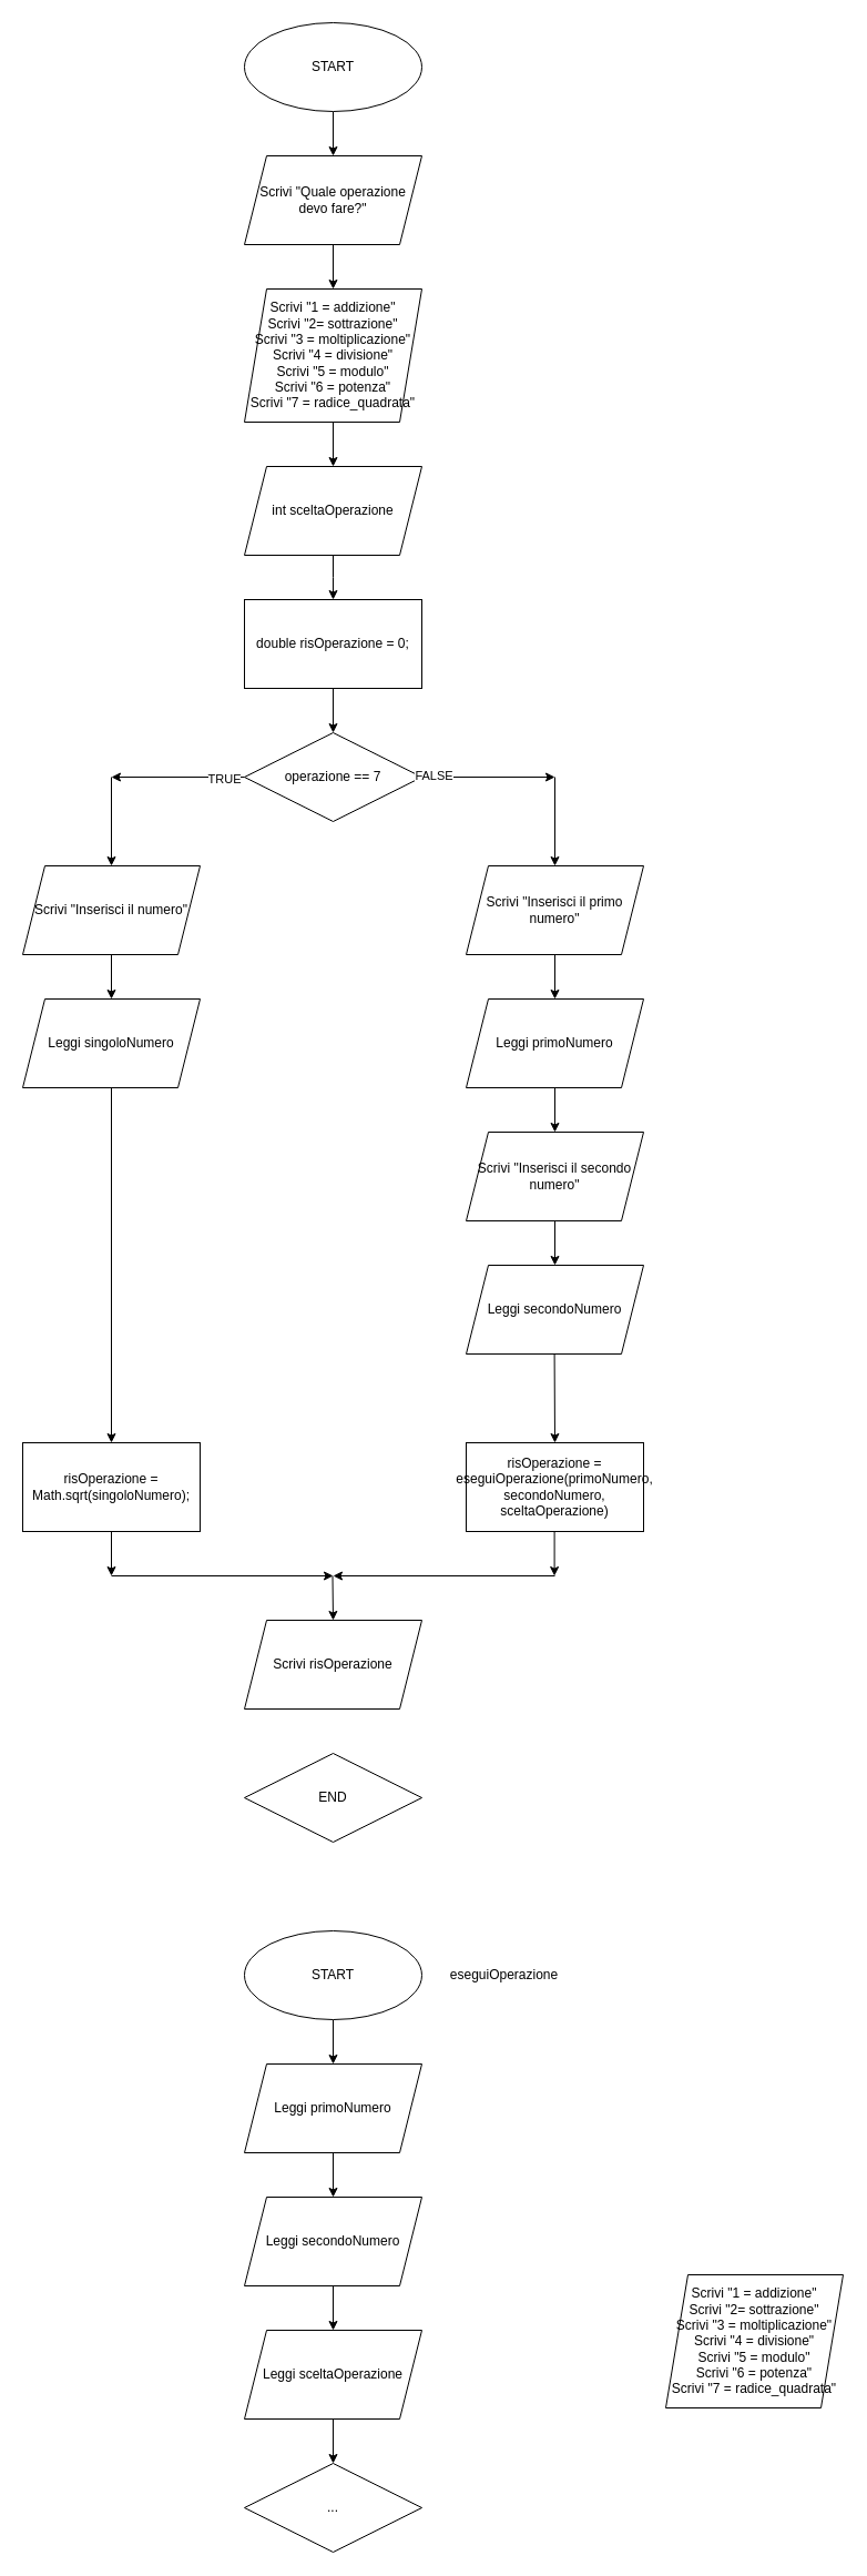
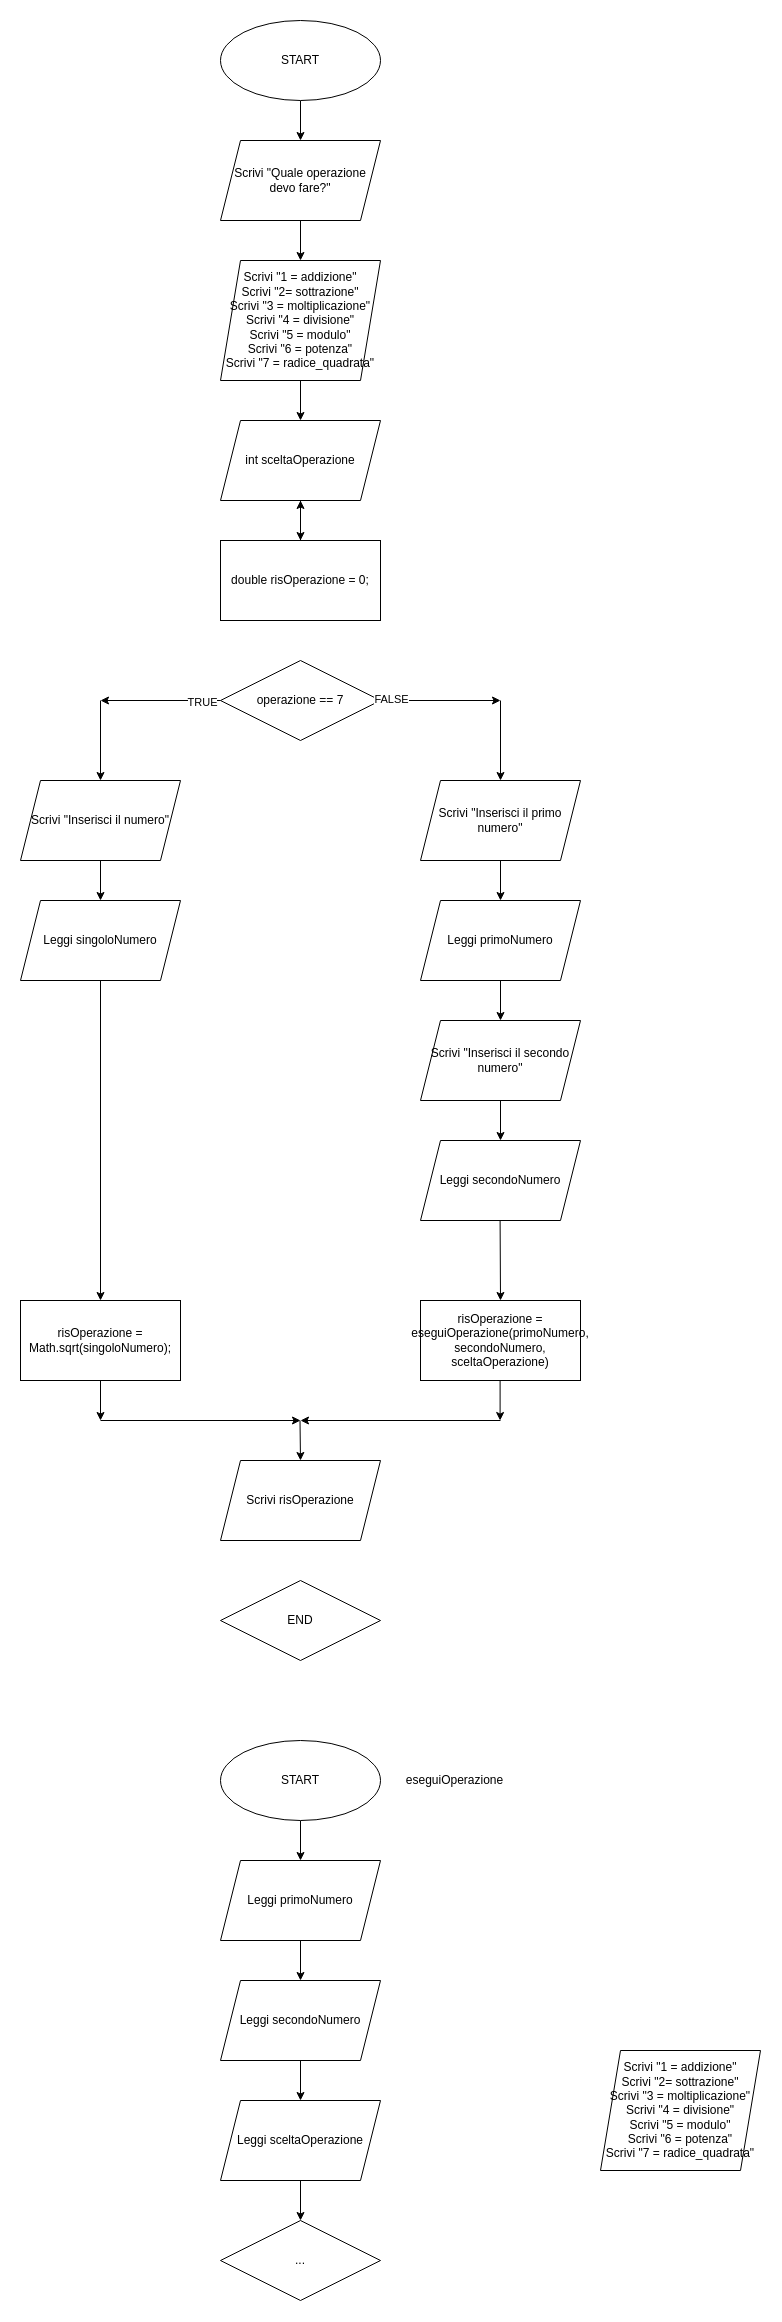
  <mxCell id="0" />
  <mxCell id="1" parent="0" />
  <mxCell id="2" value="" style="edgeStyle=orthogonalEdgeStyle;rounded=0;orthogonalLoop=1;jettySize=auto;html=1;" edge="1" parent="1" source="3" target="5"><mxGeometry relative="1" as="geometry" /></mxCell>
  <mxCell id="3" value="START" style="ellipse;whiteSpace=wrap;html=1;" vertex="1" parent="1"><mxGeometry x="220" y="20" width="160" height="80" as="geometry" /></mxCell>
  <mxCell id="4" value="" style="edgeStyle=orthogonalEdgeStyle;rounded=0;orthogonalLoop=1;jettySize=auto;html=1;" edge="1" parent="1" source="5" target="7"><mxGeometry relative="1" as="geometry" /></mxCell>
  <mxCell id="5" value="Scrivi &quot;Quale operazione devo fare?&quot;" style="shape=parallelogram;perimeter=parallelogramPerimeter;whiteSpace=wrap;html=1;fixedSize=1;" vertex="1" parent="1"><mxGeometry x="220" y="140" width="160" height="80" as="geometry" /></mxCell>
  <mxCell id="6" value="" style="edgeStyle=orthogonalEdgeStyle;rounded=0;orthogonalLoop=1;jettySize=auto;html=1;" edge="1" parent="1" source="7" target="10"><mxGeometry relative="1" as="geometry" /></mxCell>
  <mxCell id="7" value="Scrivi &quot;1 = addizione&quot;&lt;br&gt;Scrivi &quot;2= sottrazione&quot;&lt;br&gt;Scrivi &quot;3 = moltiplicazione&quot;&lt;br&gt;Scrivi &quot;4 = divisione&quot;&lt;br&gt;Scrivi &quot;5 = modulo&quot;&lt;br&gt;Scrivi &quot;6 = potenza&quot;&lt;br&gt;Scrivi &quot;7 = radice_quadrata&quot;" style="shape=parallelogram;perimeter=parallelogramPerimeter;whiteSpace=wrap;html=1;fixedSize=1;" vertex="1" parent="1"><mxGeometry x="220" y="260" width="160" height="120" as="geometry" /></mxCell>
  <mxCell id="8" value="operazione == 7" style="rhombus;whiteSpace=wrap;html=1;" vertex="1" parent="1"><mxGeometry x="220" y="660" width="160" height="80" as="geometry" /></mxCell>
  <mxCell id="9" value="" style="edgeStyle=orthogonalEdgeStyle;rounded=0;orthogonalLoop=1;jettySize=auto;html=1;" edge="1" parent="1" source="10"><mxGeometry relative="1" as="geometry"><mxPoint x="300" y="540" as="targetPoint" /></mxGeometry></mxCell>
  <mxCell id="10" value="int sceltaOperazione" style="shape=parallelogram;perimeter=parallelogramPerimeter;whiteSpace=wrap;html=1;fixedSize=1;" vertex="1" parent="1"><mxGeometry x="220" y="420" width="160" height="80" as="geometry" /></mxCell>
  <mxCell id="11" value="" style="endArrow=classic;html=1;rounded=0;exitX=1;exitY=0.5;exitDx=0;exitDy=0;" edge="1" parent="1" source="8"><mxGeometry width="50" height="50" relative="1" as="geometry"><mxPoint x="370" y="690" as="sourcePoint" /><mxPoint x="500" y="700" as="targetPoint" /></mxGeometry></mxCell>
  <mxCell id="12" value="FALSE" style="edgeLabel;html=1;align=center;verticalAlign=middle;resizable=0;points=[];" vertex="1" connectable="0" parent="11"><mxGeometry x="-0.836" y="2" relative="1" as="geometry"><mxPoint as="offset" /></mxGeometry></mxCell>
  <mxCell id="13" value="" style="endArrow=classic;html=1;rounded=0;exitX=0;exitY=0.5;exitDx=0;exitDy=0;" edge="1" parent="1" source="8"><mxGeometry width="50" height="50" relative="1" as="geometry"><mxPoint x="390" y="710" as="sourcePoint" /><mxPoint x="100" y="700" as="targetPoint" /></mxGeometry></mxCell>
  <mxCell id="14" value="TRUE" style="edgeLabel;html=1;align=center;verticalAlign=middle;resizable=0;points=[];" vertex="1" connectable="0" parent="13"><mxGeometry x="-0.688" y="1" relative="1" as="geometry"><mxPoint as="offset" /></mxGeometry></mxCell>
  <mxCell id="15" value="" style="endArrow=classic;html=1;rounded=0;" edge="1" parent="1"><mxGeometry width="50" height="50" relative="1" as="geometry"><mxPoint x="500" y="700" as="sourcePoint" /><mxPoint x="500" y="780" as="targetPoint" /></mxGeometry></mxCell>
  <mxCell id="16" value="" style="endArrow=classic;html=1;rounded=0;" edge="1" parent="1"><mxGeometry width="50" height="50" relative="1" as="geometry"><mxPoint x="100" y="700" as="sourcePoint" /><mxPoint x="100" y="780" as="targetPoint" /></mxGeometry></mxCell>
  <mxCell id="17" value="" style="edgeStyle=orthogonalEdgeStyle;rounded=0;orthogonalLoop=1;jettySize=auto;html=1;" edge="1" parent="1" source="18" target="19"><mxGeometry relative="1" as="geometry" /></mxCell>
  <mxCell id="18" value="Scrivi &quot;Inserisci il numero&quot;" style="shape=parallelogram;perimeter=parallelogramPerimeter;whiteSpace=wrap;html=1;fixedSize=1;" vertex="1" parent="1"><mxGeometry x="20" y="780" width="160" height="80" as="geometry" /></mxCell>
  <mxCell id="19" value="Leggi singoloNumero" style="shape=parallelogram;perimeter=parallelogramPerimeter;whiteSpace=wrap;html=1;fixedSize=1;" vertex="1" parent="1"><mxGeometry x="20" y="900" width="160" height="80" as="geometry" /></mxCell>
  <mxCell id="20" value="" style="edgeStyle=orthogonalEdgeStyle;rounded=0;orthogonalLoop=1;jettySize=auto;html=1;" edge="1" parent="1" source="21" target="23"><mxGeometry relative="1" as="geometry" /></mxCell>
  <mxCell id="21" value="Scrivi &quot;Inserisci il primo numero&quot;" style="shape=parallelogram;perimeter=parallelogramPerimeter;whiteSpace=wrap;html=1;fixedSize=1;" vertex="1" parent="1"><mxGeometry x="420" y="780" width="160" height="80" as="geometry" /></mxCell>
  <mxCell id="22" value="" style="edgeStyle=orthogonalEdgeStyle;rounded=0;orthogonalLoop=1;jettySize=auto;html=1;" edge="1" parent="1" source="23" target="25"><mxGeometry relative="1" as="geometry" /></mxCell>
  <mxCell id="23" value="Leggi primoNumero" style="shape=parallelogram;perimeter=parallelogramPerimeter;whiteSpace=wrap;html=1;fixedSize=1;" vertex="1" parent="1"><mxGeometry x="420" y="900" width="160" height="80" as="geometry" /></mxCell>
  <mxCell id="24" value="" style="edgeStyle=orthogonalEdgeStyle;rounded=0;orthogonalLoop=1;jettySize=auto;html=1;" edge="1" parent="1" source="25" target="26"><mxGeometry relative="1" as="geometry" /></mxCell>
  <mxCell id="25" value="Scrivi &quot;Inserisci il secondo numero&quot;" style="shape=parallelogram;perimeter=parallelogramPerimeter;whiteSpace=wrap;html=1;fixedSize=1;" vertex="1" parent="1"><mxGeometry x="420" y="1020" width="160" height="80" as="geometry" /></mxCell>
  <mxCell id="26" value="Leggi secondoNumero" style="shape=parallelogram;perimeter=parallelogramPerimeter;whiteSpace=wrap;html=1;fixedSize=1;" vertex="1" parent="1"><mxGeometry x="420" y="1140" width="160" height="80" as="geometry" /></mxCell>
  <mxCell id="27" value="" style="endArrow=classic;html=1;rounded=0;" edge="1" parent="1"><mxGeometry width="50" height="50" relative="1" as="geometry"><mxPoint x="100" y="980" as="sourcePoint" /><mxPoint x="100" y="1300" as="targetPoint" /></mxGeometry></mxCell>
  <mxCell id="28" value="" style="endArrow=classic;html=1;rounded=0;" edge="1" parent="1"><mxGeometry width="50" height="50" relative="1" as="geometry"><mxPoint x="499.6" y="1220" as="sourcePoint" /><mxPoint x="500" y="1300" as="targetPoint" /></mxGeometry></mxCell>
  <mxCell id="29" value="risOperazione = Math.sqrt(singoloNumero);" style="rounded=0;whiteSpace=wrap;html=1;" vertex="1" parent="1"><mxGeometry x="20" y="1300" width="160" height="80" as="geometry" /></mxCell>
  <mxCell id="30" value="" style="endArrow=classic;html=1;rounded=0;exitX=0.5;exitY=1;exitDx=0;exitDy=0;" edge="1" parent="1" source="29"><mxGeometry width="50" height="50" relative="1" as="geometry"><mxPoint x="430" y="1400" as="sourcePoint" /><mxPoint x="100" y="1420" as="targetPoint" /></mxGeometry></mxCell>
  <mxCell id="31" value="" style="endArrow=classic;html=1;rounded=0;exitX=0.5;exitY=1;exitDx=0;exitDy=0;" edge="1" parent="1"><mxGeometry width="50" height="50" relative="1" as="geometry"><mxPoint x="499.6" y="1380" as="sourcePoint" /><mxPoint x="499.6" y="1420" as="targetPoint" /></mxGeometry></mxCell>
  <mxCell id="32" value="Scrivi risOperazione" style="shape=parallelogram;perimeter=parallelogramPerimeter;whiteSpace=wrap;html=1;fixedSize=1;" vertex="1" parent="1"><mxGeometry x="220" y="1460" width="160" height="80" as="geometry" /></mxCell>
  <mxCell id="33" value="" style="endArrow=classic;html=1;rounded=0;" edge="1" parent="1"><mxGeometry width="50" height="50" relative="1" as="geometry"><mxPoint x="100" y="1420" as="sourcePoint" /><mxPoint x="300" y="1420" as="targetPoint" /></mxGeometry></mxCell>
  <mxCell id="34" value="" style="endArrow=classic;html=1;rounded=0;" edge="1" parent="1"><mxGeometry width="50" height="50" relative="1" as="geometry"><mxPoint x="500" y="1420" as="sourcePoint" /><mxPoint x="300" y="1420" as="targetPoint" /></mxGeometry></mxCell>
  <mxCell id="35" value="" style="endArrow=classic;html=1;rounded=0;" edge="1" parent="1"><mxGeometry width="50" height="50" relative="1" as="geometry"><mxPoint x="299.5" y="1420" as="sourcePoint" /><mxPoint x="300" y="1460" as="targetPoint" /></mxGeometry></mxCell>
  <mxCell id="36" value="END" style="rhombus;whiteSpace=wrap;html=1;" vertex="1" parent="1"><mxGeometry x="220" y="1580" width="160" height="80" as="geometry" /></mxCell>
- <mxCell id="37" value="" style="edgeStyle=orthogonalEdgeStyle;rounded=0;orthogonalLoop=1;jettySize=auto;html=1;" edge="1" parent="1" source="38" target="8"><mxGeometry relative="1" as="geometry" /></mxCell>
+ <mxCell id="37" value="" style="edgeStyle=orthogonalEdgeStyle;rounded=0;orthogonalLoop=1;jettySize=auto;html=1;" edge="1" parent="1" source="38" target="10"><mxGeometry relative="1" as="geometry" /></mxCell>
  <mxCell id="38" value="double risOperazione = 0;" style="rounded=0;whiteSpace=wrap;html=1;" vertex="1" parent="1"><mxGeometry x="220" y="540" width="160" height="80" as="geometry" /></mxCell>
  <mxCell id="39" value="" style="edgeStyle=orthogonalEdgeStyle;rounded=0;orthogonalLoop=1;jettySize=auto;html=1;" edge="1" parent="1" source="40" target="43"><mxGeometry relative="1" as="geometry" /></mxCell>
  <mxCell id="40" value="START" style="ellipse;whiteSpace=wrap;html=1;" vertex="1" parent="1"><mxGeometry x="220" y="1740" width="160" height="80" as="geometry" /></mxCell>
  <mxCell id="41" value="risOperazione = eseguiOperazione(primoNumero, secondoNumero, sceltaOperazione)" style="rounded=0;whiteSpace=wrap;html=1;" vertex="1" parent="1"><mxGeometry x="420" y="1300" width="160" height="80" as="geometry" /></mxCell>
  <mxCell id="42" value="" style="edgeStyle=orthogonalEdgeStyle;rounded=0;orthogonalLoop=1;jettySize=auto;html=1;" edge="1" parent="1" source="43" target="46"><mxGeometry relative="1" as="geometry" /></mxCell>
  <mxCell id="43" value="Leggi primoNumero" style="shape=parallelogram;perimeter=parallelogramPerimeter;whiteSpace=wrap;html=1;fixedSize=1;" vertex="1" parent="1"><mxGeometry x="220" y="1860" width="160" height="80" as="geometry" /></mxCell>
  <mxCell id="44" value="eseguiOperazione" style="text;html=1;align=center;verticalAlign=middle;resizable=0;points=[];autosize=1;strokeColor=none;fillColor=none;" vertex="1" parent="1"><mxGeometry x="394" y="1765" width="120" height="30" as="geometry" /></mxCell>
  <mxCell id="45" value="" style="edgeStyle=orthogonalEdgeStyle;rounded=0;orthogonalLoop=1;jettySize=auto;html=1;" edge="1" parent="1" source="46" target="48"><mxGeometry relative="1" as="geometry" /></mxCell>
  <mxCell id="46" value="Leggi secondoNumero" style="shape=parallelogram;perimeter=parallelogramPerimeter;whiteSpace=wrap;html=1;fixedSize=1;" vertex="1" parent="1"><mxGeometry x="220" y="1980" width="160" height="80" as="geometry" /></mxCell>
  <mxCell id="47" value="" style="edgeStyle=orthogonalEdgeStyle;rounded=0;orthogonalLoop=1;jettySize=auto;html=1;" edge="1" parent="1" source="48" target="49"><mxGeometry relative="1" as="geometry" /></mxCell>
  <mxCell id="48" value="Leggi sceltaOperazione" style="shape=parallelogram;perimeter=parallelogramPerimeter;whiteSpace=wrap;html=1;fixedSize=1;" vertex="1" parent="1"><mxGeometry x="220" y="2100" width="160" height="80" as="geometry" /></mxCell>
  <mxCell id="49" value="..." style="rhombus;whiteSpace=wrap;html=1;" vertex="1" parent="1"><mxGeometry x="220" y="2220" width="160" height="80" as="geometry" /></mxCell>
  <mxCell id="50" value="Scrivi &quot;1 = addizione&quot;&lt;br&gt;Scrivi &quot;2= sottrazione&quot;&lt;br&gt;Scrivi &quot;3 = moltiplicazione&quot;&lt;br&gt;Scrivi &quot;4 = divisione&quot;&lt;br&gt;Scrivi &quot;5 = modulo&quot;&lt;br&gt;Scrivi &quot;6 = potenza&quot;&lt;br&gt;Scrivi &quot;7 = radice_quadrata&quot;" style="shape=parallelogram;perimeter=parallelogramPerimeter;whiteSpace=wrap;html=1;fixedSize=1;" vertex="1" parent="1"><mxGeometry x="600" y="2050" width="160" height="120" as="geometry" /></mxCell>
